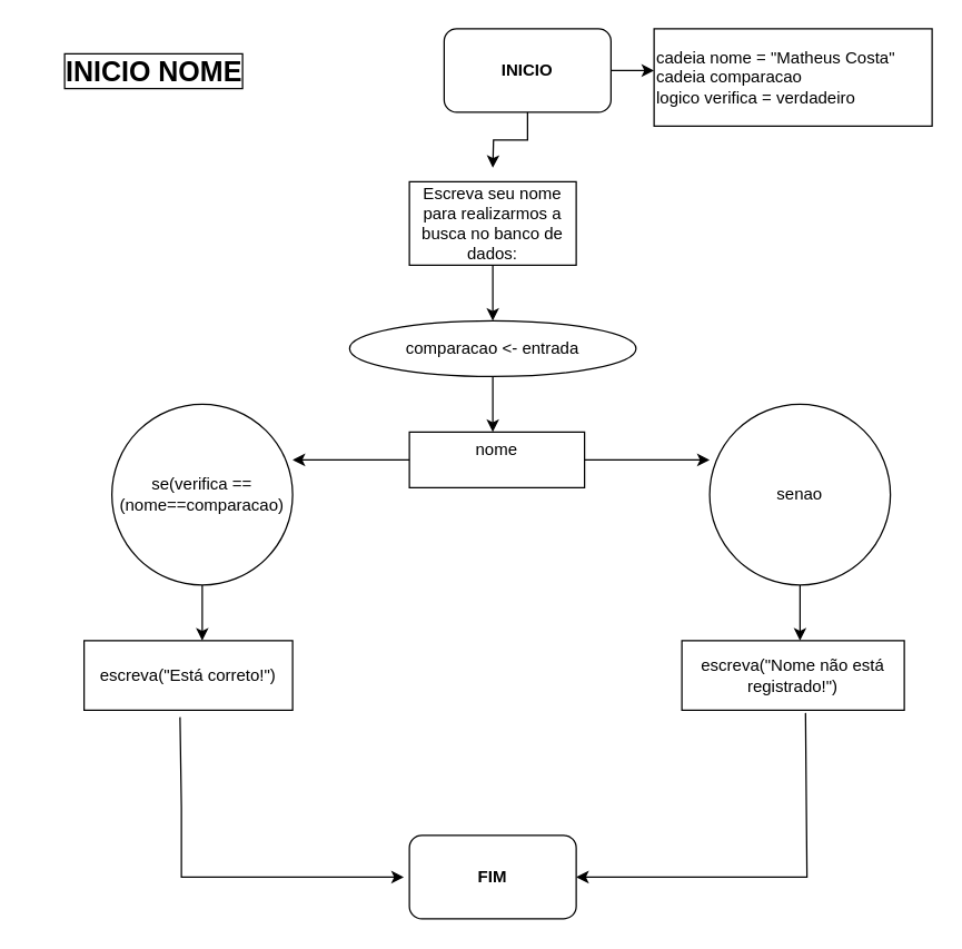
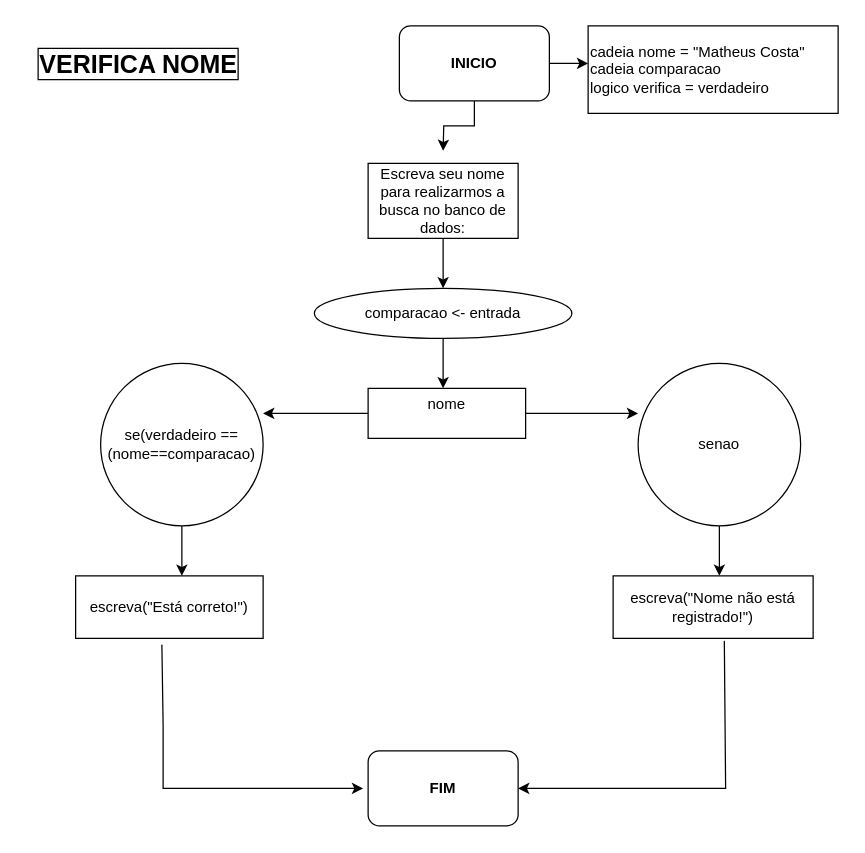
  <mxCell id="0" />
  <mxCell id="1" parent="0" />
  <mxCell id="2" style="edgeStyle=orthogonalEdgeStyle;rounded=0;orthogonalLoop=1;jettySize=auto;html=1;" edge="1" parent="1" source="4"><mxGeometry relative="1" as="geometry"><mxPoint x="354" y="120" as="targetPoint" /></mxGeometry></mxCell>
  <mxCell id="3" style="edgeStyle=orthogonalEdgeStyle;rounded=0;orthogonalLoop=1;jettySize=auto;html=1;" edge="1" parent="1" source="4"><mxGeometry relative="1" as="geometry"><mxPoint x="470" y="50" as="targetPoint" /></mxGeometry></mxCell>
  <mxCell id="4" value="&lt;b&gt;INICIO&lt;/b&gt;" style="rounded=1;whiteSpace=wrap;html=1;" vertex="1" parent="1"><mxGeometry x="319" y="20" width="120" height="60" as="geometry" /></mxCell>
  <mxCell id="5" style="edgeStyle=orthogonalEdgeStyle;rounded=0;orthogonalLoop=1;jettySize=auto;html=1;" edge="1" parent="1" source="6"><mxGeometry relative="1" as="geometry"><mxPoint x="354" y="230" as="targetPoint" /></mxGeometry></mxCell>
  <mxCell id="6" value="Escreva seu nome para realizarmos a busca no banco de dados:" style="rounded=0;whiteSpace=wrap;html=1;" vertex="1" parent="1"><mxGeometry x="294" y="130" width="120" height="60" as="geometry" /></mxCell>
  <mxCell id="7" value="cadeia nome = &quot;Matheus Costa&quot;&lt;div&gt;cadeia comparacao&lt;/div&gt;&lt;div&gt;logico verifica = verdadeiro&lt;/div&gt;" style="rounded=0;whiteSpace=wrap;html=1;align=left;" vertex="1" parent="1"><mxGeometry x="470" y="20" width="200" height="70" as="geometry" /></mxCell>
  <mxCell id="8" style="edgeStyle=orthogonalEdgeStyle;rounded=0;orthogonalLoop=1;jettySize=auto;html=1;" edge="1" parent="1" source="9"><mxGeometry relative="1" as="geometry"><mxPoint x="354" y="310" as="targetPoint" /></mxGeometry></mxCell>
  <mxCell id="9" value="comparacao &amp;lt;- entrada" style="ellipse;whiteSpace=wrap;html=1;" vertex="1" parent="1"><mxGeometry x="251" y="230" width="206" height="40" as="geometry" /></mxCell>
  <mxCell id="10" style="edgeStyle=orthogonalEdgeStyle;rounded=0;orthogonalLoop=1;jettySize=auto;html=1;" edge="1" parent="1" source="12"><mxGeometry relative="1" as="geometry"><mxPoint x="210" y="330" as="targetPoint" /></mxGeometry></mxCell>
  <mxCell id="11" style="edgeStyle=orthogonalEdgeStyle;rounded=0;orthogonalLoop=1;jettySize=auto;html=1;" edge="1" parent="1" source="12"><mxGeometry relative="1" as="geometry"><mxPoint x="510" y="330" as="targetPoint" /></mxGeometry></mxCell>
  <mxCell id="12" value="nome&lt;div&gt;&lt;br&gt;&lt;/div&gt;" style="rounded=0;whiteSpace=wrap;html=1;" vertex="1" parent="1"><mxGeometry x="294" y="310" width="126" height="40" as="geometry" /></mxCell>
  <mxCell id="13" style="edgeStyle=orthogonalEdgeStyle;rounded=0;orthogonalLoop=1;jettySize=auto;html=1;" edge="1" parent="1" source="14"><mxGeometry relative="1" as="geometry"><mxPoint x="145" y="460" as="targetPoint" /></mxGeometry></mxCell>
- <mxCell id="14" value="se(verifica == (nome==comparacao)" style="ellipse;whiteSpace=wrap;html=1;aspect=fixed;" vertex="1" parent="1"><mxGeometry x="80" y="290" width="130" height="130" as="geometry" /></mxCell>
+ <mxCell id="14" value="se(verdadeiro == (nome==comparacao)" style="ellipse;whiteSpace=wrap;html=1;aspect=fixed;" vertex="1" parent="1"><mxGeometry x="80" y="290" width="130" height="130" as="geometry" /></mxCell>
  <mxCell id="15" style="edgeStyle=orthogonalEdgeStyle;rounded=0;orthogonalLoop=1;jettySize=auto;html=1;" edge="1" parent="1" source="16"><mxGeometry relative="1" as="geometry"><mxPoint x="575" y="460" as="targetPoint" /></mxGeometry></mxCell>
  <mxCell id="16" value="senao" style="ellipse;whiteSpace=wrap;html=1;aspect=fixed;" vertex="1" parent="1"><mxGeometry x="510" y="290" width="130" height="130" as="geometry" /></mxCell>
  <mxCell id="17" value="escreva(&quot;Está correto!&quot;)" style="rounded=0;whiteSpace=wrap;html=1;" vertex="1" parent="1"><mxGeometry x="60" y="460" width="150" height="50" as="geometry" /></mxCell>
  <mxCell id="18" value="escreva(&quot;Nome não está registrado!&quot;)" style="rounded=0;whiteSpace=wrap;html=1;" vertex="1" parent="1"><mxGeometry x="490" y="460" width="160" height="50" as="geometry" /></mxCell>
  <mxCell id="19" value="" style="endArrow=classic;html=1;rounded=0;exitX=0.46;exitY=1.1;exitDx=0;exitDy=0;exitPerimeter=0;" edge="1" parent="1" source="17"><mxGeometry width="50" height="50" relative="1" as="geometry"><mxPoint x="270" y="450" as="sourcePoint" /><mxPoint x="290" y="630" as="targetPoint" /><Array as="points"><mxPoint x="130" y="580" /><mxPoint x="130" y="630" /></Array></mxGeometry></mxCell>
  <mxCell id="20" value="" style="endArrow=classic;html=1;rounded=0;entryX=1;entryY=0.5;entryDx=0;entryDy=0;exitX=0.556;exitY=1.04;exitDx=0;exitDy=0;exitPerimeter=0;" edge="1" parent="1" source="18" target="21"><mxGeometry width="50" height="50" relative="1" as="geometry"><mxPoint x="590" y="530" as="sourcePoint" /><mxPoint x="350" y="590" as="targetPoint" /><Array as="points"><mxPoint x="580" y="630" /></Array></mxGeometry></mxCell>
  <mxCell id="21" value="&lt;b&gt;FIM&lt;/b&gt;" style="rounded=1;whiteSpace=wrap;html=1;" vertex="1" parent="1"><mxGeometry x="294" y="600" width="120" height="60" as="geometry" /></mxCell>
- <mxCell id="22" value="&lt;font style=&quot;font-size: 20px;&quot;&gt;&lt;span&gt;INICIO NOME&lt;/span&gt;&lt;/font&gt;" style="text;html=1;align=center;verticalAlign=middle;resizable=0;points=[];autosize=1;strokeColor=none;fillColor=none;labelBackgroundColor=default;textShadow=0;labelBorderColor=default;fontStyle=1" vertex="1" parent="1"><mxGeometry x="20" y="30" width="180" height="40" as="geometry" /></mxCell>
+ <mxCell id="22" value="&lt;font style=&quot;font-size: 20px;&quot;&gt;&lt;span&gt;VERIFICA NOME&lt;/span&gt;&lt;/font&gt;" style="text;html=1;align=center;verticalAlign=middle;resizable=0;points=[];autosize=1;strokeColor=none;fillColor=none;labelBackgroundColor=default;textShadow=0;labelBorderColor=default;fontStyle=1" vertex="1" parent="1"><mxGeometry x="20" y="30" width="180" height="40" as="geometry" /></mxCell>
